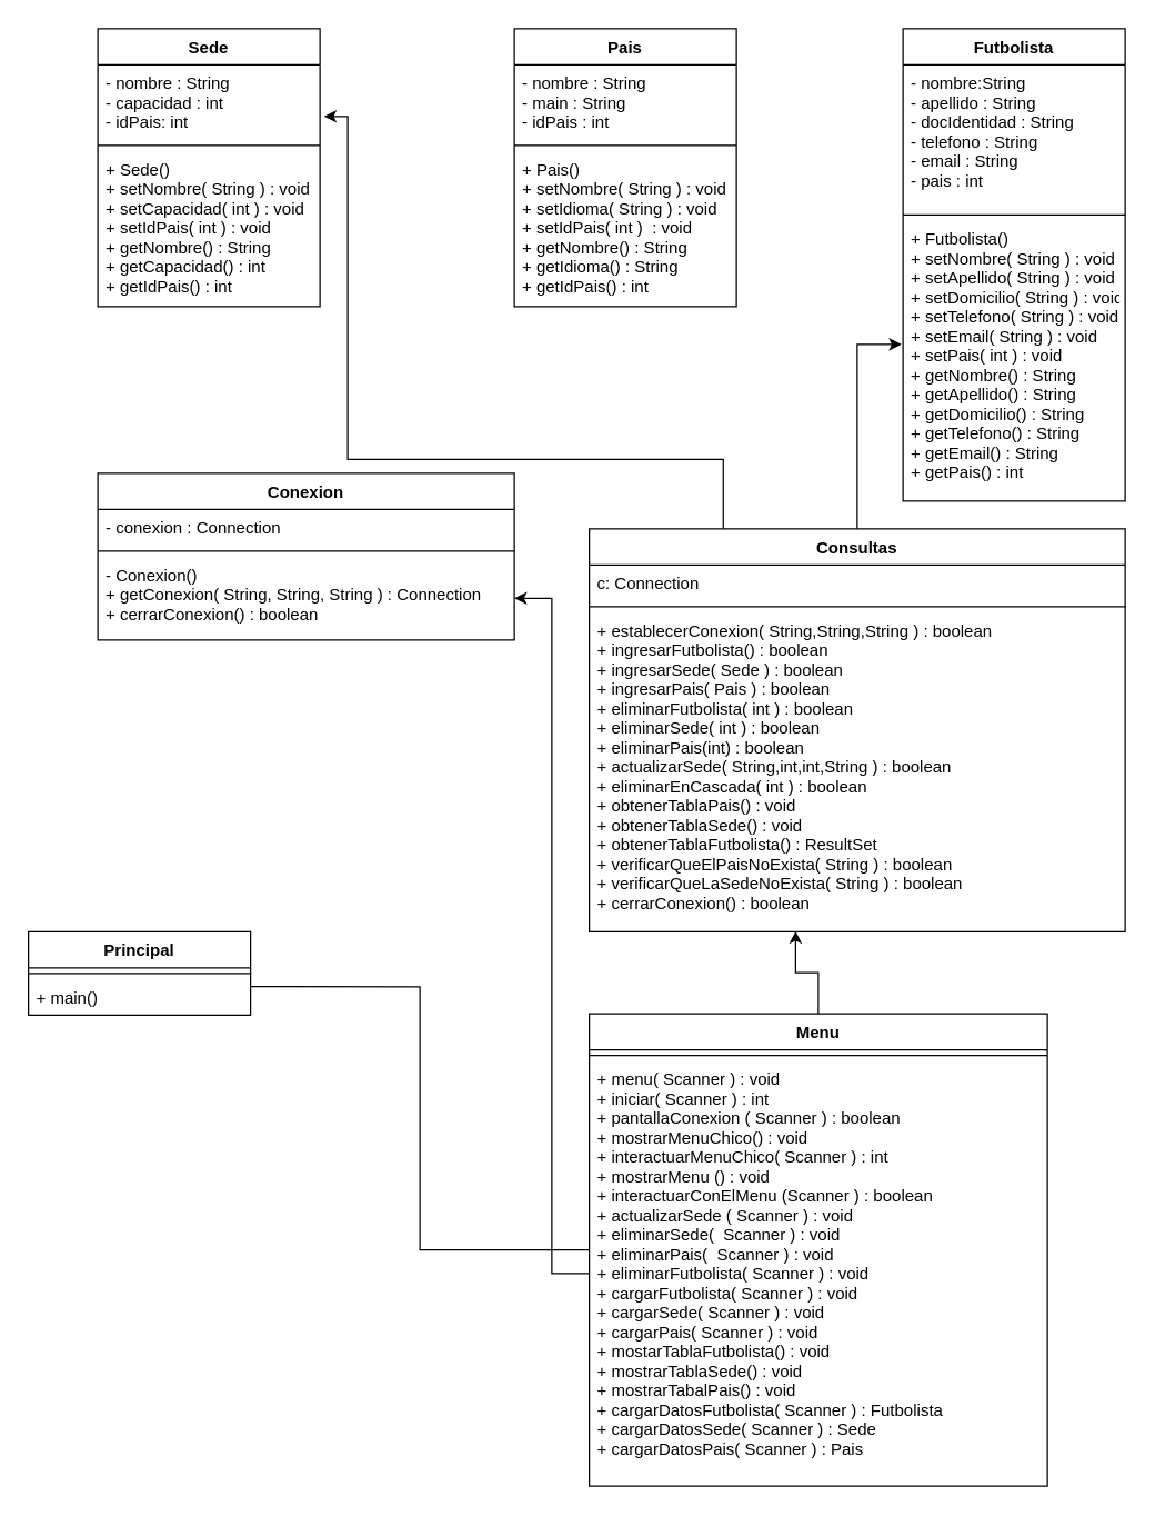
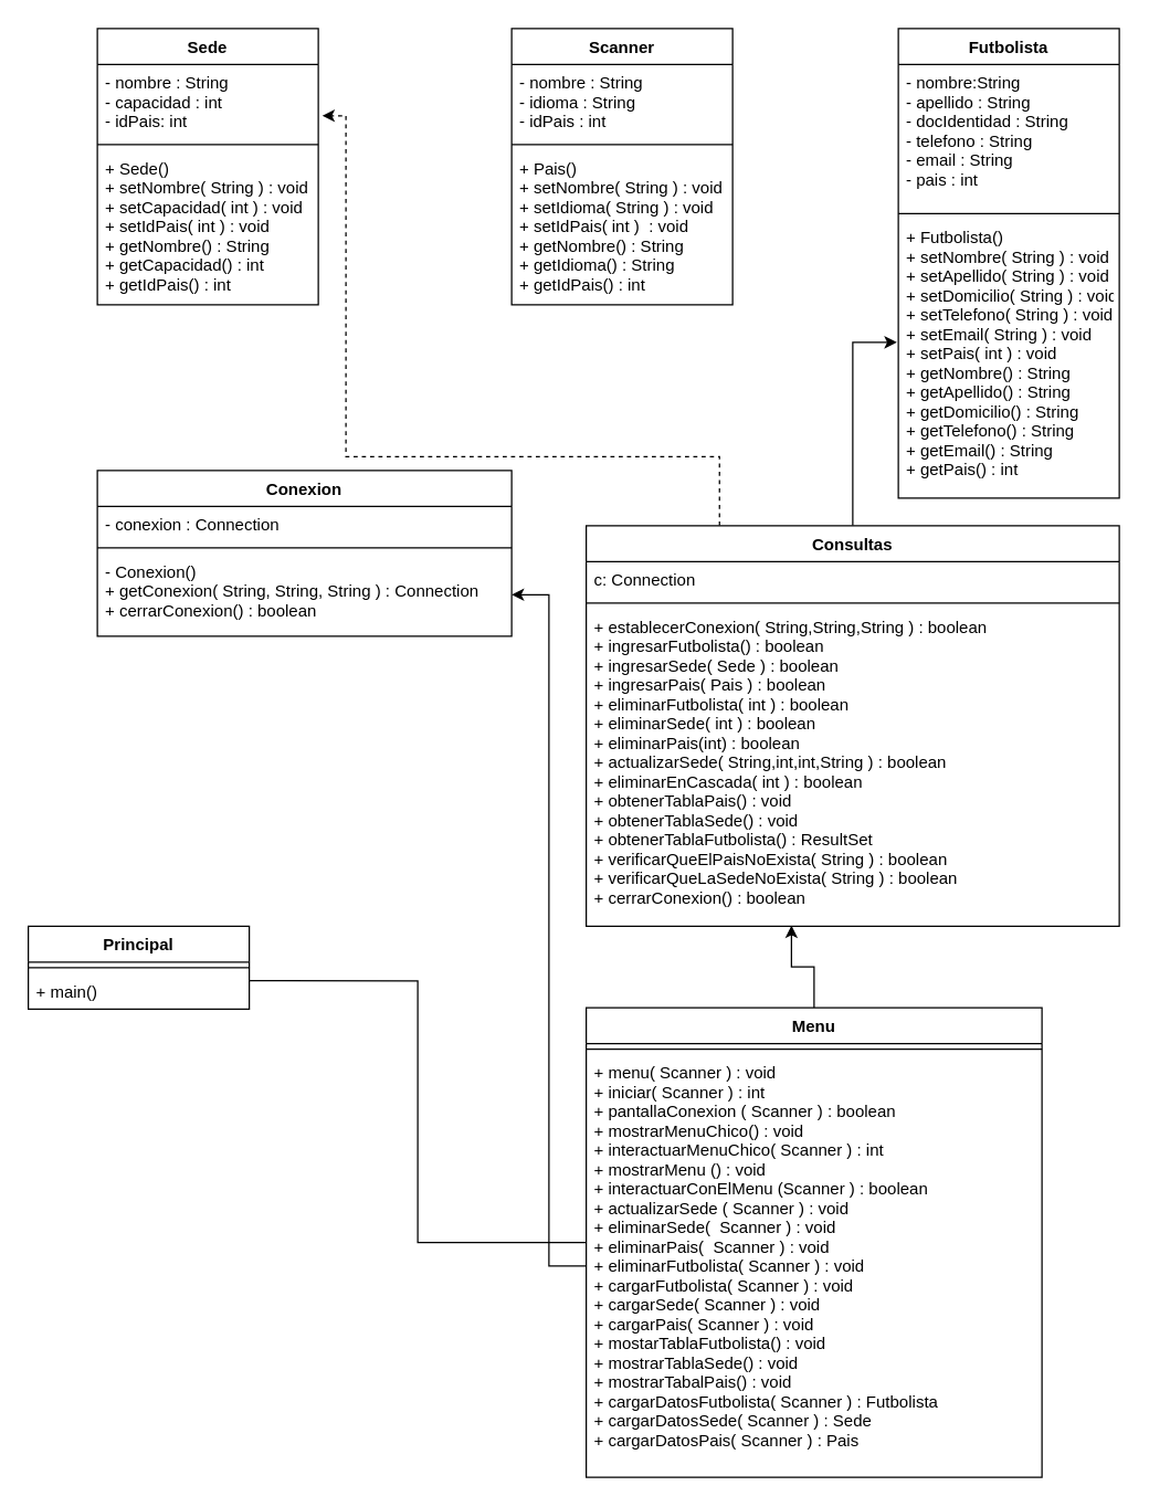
  <mxCell id="0" />
  <mxCell id="1" parent="0" />
- <mxCell id="2" value="Pais" style="swimlane;fontStyle=1;align=center;verticalAlign=top;childLayout=stackLayout;horizontal=1;startSize=26;horizontalStack=0;resizeParent=1;resizeParentMax=0;resizeLast=0;collapsible=1;marginBottom=0;" parent="1" vertex="1"><mxGeometry x="370" y="20" width="160" height="200" as="geometry" /></mxCell>
- <mxCell id="3" value="- nombre : String&#10;- main : String&#10;- idPais : int" style="text;strokeColor=none;fillColor=none;align=left;verticalAlign=top;spacingLeft=4;spacingRight=4;overflow=hidden;rotatable=0;points=[[0,0.5],[1,0.5]];portConstraint=eastwest;" parent="2" vertex="1"><mxGeometry y="26" width="160" height="54" as="geometry" /></mxCell>
+ <mxCell id="2" value="Scanner" style="swimlane;fontStyle=1;align=center;verticalAlign=top;childLayout=stackLayout;horizontal=1;startSize=26;horizontalStack=0;resizeParent=1;resizeParentMax=0;resizeLast=0;collapsible=1;marginBottom=0;" parent="1" vertex="1"><mxGeometry x="370" y="20" width="160" height="200" as="geometry" /></mxCell>
+ <mxCell id="3" value="- nombre : String&#10;- idioma : String&#10;- idPais : int" style="text;strokeColor=none;fillColor=none;align=left;verticalAlign=top;spacingLeft=4;spacingRight=4;overflow=hidden;rotatable=0;points=[[0,0.5],[1,0.5]];portConstraint=eastwest;" parent="2" vertex="1"><mxGeometry y="26" width="160" height="54" as="geometry" /></mxCell>
  <mxCell id="4" value="" style="line;strokeWidth=1;fillColor=none;align=left;verticalAlign=middle;spacingTop=-1;spacingLeft=3;spacingRight=3;rotatable=0;labelPosition=right;points=[];portConstraint=eastwest;strokeColor=inherit;" parent="2" vertex="1"><mxGeometry y="80" width="160" height="8" as="geometry" /></mxCell>
  <mxCell id="5" value="+ Pais()&#10;+ setNombre( String ) : void&#10;+ setIdioma( String ) : void&#10;+ setIdPais( int )  : void&#10;+ getNombre() : String&#10;+ getIdioma() : String&#10;+ getIdPais() : int" style="text;strokeColor=none;fillColor=none;align=left;verticalAlign=top;spacingLeft=4;spacingRight=4;overflow=hidden;rotatable=0;points=[[0,0.5],[1,0.5]];portConstraint=eastwest;" parent="2" vertex="1"><mxGeometry y="88" width="160" height="112" as="geometry" /></mxCell>
  <mxCell id="6" value="Futbolista" style="swimlane;fontStyle=1;align=center;verticalAlign=top;childLayout=stackLayout;horizontal=1;startSize=26;horizontalStack=0;resizeParent=1;resizeParentMax=0;resizeLast=0;collapsible=1;marginBottom=0;" parent="1" vertex="1"><mxGeometry x="650" y="20" width="160" height="340" as="geometry" /></mxCell>
  <mxCell id="7" value="- nombre:String&#10;- apellido : String&#10;- docIdentidad : String&#10;- telefono : String&#10;- email : String&#10;- pais : int" style="text;strokeColor=none;fillColor=none;align=left;verticalAlign=top;spacingLeft=4;spacingRight=4;overflow=hidden;rotatable=0;points=[[0,0.5],[1,0.5]];portConstraint=eastwest;" parent="6" vertex="1"><mxGeometry y="26" width="160" height="104" as="geometry" /></mxCell>
  <mxCell id="8" value="" style="line;strokeWidth=1;fillColor=none;align=left;verticalAlign=middle;spacingTop=-1;spacingLeft=3;spacingRight=3;rotatable=0;labelPosition=right;points=[];portConstraint=eastwest;strokeColor=inherit;" parent="6" vertex="1"><mxGeometry y="130" width="160" height="8" as="geometry" /></mxCell>
  <mxCell id="9" value="+ Futbolista()&#10;+ setNombre( String ) : void&#10;+ setApellido( String ) : void&#10;+ setDomicilio( String ) : void&#10;+ setTelefono( String ) : void&#10;+ setEmail( String ) : void&#10;+ setPais( int ) : void &#10;+ getNombre() : String&#10;+ getApellido() : String&#10;+ getDomicilio() : String&#10;+ getTelefono() : String&#10;+ getEmail() : String &#10;+ getPais() : int" style="text;strokeColor=none;fillColor=none;align=left;verticalAlign=top;spacingLeft=4;spacingRight=4;overflow=hidden;rotatable=0;points=[[0,0.5],[1,0.5]];portConstraint=eastwest;" parent="6" vertex="1"><mxGeometry y="138" width="160" height="202" as="geometry" /></mxCell>
  <mxCell id="10" value="Sede" style="swimlane;fontStyle=1;align=center;verticalAlign=top;childLayout=stackLayout;horizontal=1;startSize=26;horizontalStack=0;resizeParent=1;resizeParentMax=0;resizeLast=0;collapsible=1;marginBottom=0;" parent="1" vertex="1"><mxGeometry x="70" y="20" width="160" height="200" as="geometry" /></mxCell>
  <mxCell id="11" value="- nombre : String&#10;- capacidad : int&#10;- idPais: int" style="text;strokeColor=none;fillColor=none;align=left;verticalAlign=top;spacingLeft=4;spacingRight=4;overflow=hidden;rotatable=0;points=[[0,0.5],[1,0.5]];portConstraint=eastwest;" parent="10" vertex="1"><mxGeometry y="26" width="160" height="54" as="geometry" /></mxCell>
  <mxCell id="12" value="" style="line;strokeWidth=1;fillColor=none;align=left;verticalAlign=middle;spacingTop=-1;spacingLeft=3;spacingRight=3;rotatable=0;labelPosition=right;points=[];portConstraint=eastwest;strokeColor=inherit;" parent="10" vertex="1"><mxGeometry y="80" width="160" height="8" as="geometry" /></mxCell>
  <mxCell id="13" value="+ Sede()&#10;+ setNombre( String ) : void&#10;+ setCapacidad( int ) : void&#10;+ setIdPais( int ) : void&#10;+ getNombre() : String&#10;+ getCapacidad() : int&#10;+ getIdPais() : int" style="text;strokeColor=none;fillColor=none;align=left;verticalAlign=top;spacingLeft=4;spacingRight=4;overflow=hidden;rotatable=0;points=[[0,0.5],[1,0.5]];portConstraint=eastwest;" parent="10" vertex="1"><mxGeometry y="88" width="160" height="112" as="geometry" /></mxCell>
  <mxCell id="14" value="Conexion" style="swimlane;fontStyle=1;align=center;verticalAlign=top;childLayout=stackLayout;horizontal=1;startSize=26;horizontalStack=0;resizeParent=1;resizeParentMax=0;resizeLast=0;collapsible=1;marginBottom=0;" vertex="1" parent="1"><mxGeometry x="70" y="340" width="300" height="120" as="geometry" /></mxCell>
  <mxCell id="15" value="- conexion : Connection" style="text;strokeColor=none;fillColor=none;align=left;verticalAlign=top;spacingLeft=4;spacingRight=4;overflow=hidden;rotatable=0;points=[[0,0.5],[1,0.5]];portConstraint=eastwest;" vertex="1" parent="14"><mxGeometry y="26" width="300" height="26" as="geometry" /></mxCell>
  <mxCell id="16" value="" style="line;strokeWidth=1;fillColor=none;align=left;verticalAlign=middle;spacingTop=-1;spacingLeft=3;spacingRight=3;rotatable=0;labelPosition=right;points=[];portConstraint=eastwest;strokeColor=inherit;" vertex="1" parent="14"><mxGeometry y="52" width="300" height="8" as="geometry" /></mxCell>
  <mxCell id="17" value="- Conexion()&#10;+ getConexion( String, String, String ) : Connection&#10;+ cerrarConexion() : boolean&#10;" style="text;strokeColor=none;fillColor=none;align=left;verticalAlign=top;spacingLeft=4;spacingRight=4;overflow=hidden;rotatable=0;points=[[0,0.5],[1,0.5]];portConstraint=eastwest;" vertex="1" parent="14"><mxGeometry y="60" width="300" height="60" as="geometry" /></mxCell>
  <mxCell id="18" style="edgeStyle=orthogonalEdgeStyle;rounded=0;orthogonalLoop=1;jettySize=auto;html=1;exitX=0.5;exitY=0;exitDx=0;exitDy=0;entryX=-0.007;entryY=0.442;entryDx=0;entryDy=0;entryPerimeter=0;" edge="1" parent="1" source="20" target="9"><mxGeometry relative="1" as="geometry" /></mxCell>
- <mxCell id="19" style="edgeStyle=orthogonalEdgeStyle;rounded=0;orthogonalLoop=1;jettySize=auto;html=1;entryX=1.018;entryY=0.689;entryDx=0;entryDy=0;entryPerimeter=0;exitX=0.25;exitY=0;exitDx=0;exitDy=0;" edge="1" parent="1" source="20" target="11"><mxGeometry relative="1" as="geometry"><Array as="points"><mxPoint x="521" y="330" /><mxPoint x="250" y="330" /><mxPoint x="250" y="83" /></Array></mxGeometry></mxCell>
+ <mxCell id="19" style="edgeStyle=orthogonalEdgeStyle;rounded=0;orthogonalLoop=1;jettySize=auto;html=1;entryX=1.018;entryY=0.689;entryDx=0;entryDy=0;entryPerimeter=0;exitX=0.25;exitY=0;exitDx=0;exitDy=0;dashed=1;" edge="1" parent="1" source="20" target="11"><mxGeometry relative="1" as="geometry"><Array as="points"><mxPoint x="521" y="330" /><mxPoint x="250" y="330" /><mxPoint x="250" y="83" /></Array></mxGeometry></mxCell>
  <mxCell id="20" value="Consultas" style="swimlane;fontStyle=1;align=center;verticalAlign=top;childLayout=stackLayout;horizontal=1;startSize=26;horizontalStack=0;resizeParent=1;resizeParentMax=0;resizeLast=0;collapsible=1;marginBottom=0;" vertex="1" parent="1"><mxGeometry x="424" y="380" width="386" height="290" as="geometry" /></mxCell>
  <mxCell id="21" value="c: Connection" style="text;strokeColor=none;fillColor=none;align=left;verticalAlign=top;spacingLeft=4;spacingRight=4;overflow=hidden;rotatable=0;points=[[0,0.5],[1,0.5]];portConstraint=eastwest;" vertex="1" parent="20"><mxGeometry y="26" width="386" height="26" as="geometry" /></mxCell>
  <mxCell id="22" value="" style="line;strokeWidth=1;fillColor=none;align=left;verticalAlign=middle;spacingTop=-1;spacingLeft=3;spacingRight=3;rotatable=0;labelPosition=right;points=[];portConstraint=eastwest;strokeColor=inherit;" vertex="1" parent="20"><mxGeometry y="52" width="386" height="8" as="geometry" /></mxCell>
  <mxCell id="23" value="+ establecerConexion( String,String,String ) : boolean&#10;+ ingresarFutbolista() : boolean&#10;+ ingresarSede( Sede ) : boolean&#10;+ ingresarPais( Pais ) : boolean&#10;+ eliminarFutbolista( int ) : boolean&#10;+ eliminarSede( int ) : boolean&#10;+ eliminarPais(int) : boolean&#10;+ actualizarSede( String,int,int,String ) : boolean&#10;+ eliminarEnCascada( int ) : boolean &#10;+ obtenerTablaPais() : void&#10;+ obtenerTablaSede() : void&#10;+ obtenerTablaFutbolista() : ResultSet&#10;+ verificarQueElPaisNoExista( String ) : boolean&#10;+ verificarQueLaSedeNoExista( String ) : boolean&#10;+ cerrarConexion() : boolean" style="text;strokeColor=none;fillColor=none;align=left;verticalAlign=top;spacingLeft=4;spacingRight=4;overflow=hidden;rotatable=0;points=[[0,0.5],[1,0.5]];portConstraint=eastwest;" vertex="1" parent="20"><mxGeometry y="60" width="386" height="230" as="geometry" /></mxCell>
  <mxCell id="24" value="Principal" style="swimlane;fontStyle=1;align=center;verticalAlign=top;childLayout=stackLayout;horizontal=1;startSize=26;horizontalStack=0;resizeParent=1;resizeParentMax=0;resizeLast=0;collapsible=1;marginBottom=0;" vertex="1" parent="1"><mxGeometry x="20" y="670" width="160" height="60" as="geometry" /></mxCell>
  <mxCell id="25" value="" style="line;strokeWidth=1;fillColor=none;align=left;verticalAlign=middle;spacingTop=-1;spacingLeft=3;spacingRight=3;rotatable=0;labelPosition=right;points=[];portConstraint=eastwest;strokeColor=inherit;" vertex="1" parent="24"><mxGeometry y="26" width="160" height="8" as="geometry" /></mxCell>
  <mxCell id="26" value="+ main()" style="text;strokeColor=none;fillColor=none;align=left;verticalAlign=top;spacingLeft=4;spacingRight=4;overflow=hidden;rotatable=0;points=[[0,0.5],[1,0.5]];portConstraint=eastwest;" vertex="1" parent="24"><mxGeometry y="34" width="160" height="26" as="geometry" /></mxCell>
  <mxCell id="27" style="edgeStyle=orthogonalEdgeStyle;rounded=0;orthogonalLoop=1;jettySize=auto;html=1;entryX=1;entryY=0.215;entryDx=0;entryDy=0;entryPerimeter=0;endArrow=none;" edge="1" parent="1" source="29" target="26"><mxGeometry relative="1" as="geometry" /></mxCell>
  <mxCell id="28" style="edgeStyle=orthogonalEdgeStyle;rounded=0;orthogonalLoop=1;jettySize=auto;html=1;entryX=0.385;entryY=0.998;entryDx=0;entryDy=0;entryPerimeter=0;" edge="1" parent="1" source="29" target="23"><mxGeometry relative="1" as="geometry" /></mxCell>
  <mxCell id="29" value="Menu" style="swimlane;fontStyle=1;align=center;verticalAlign=top;childLayout=stackLayout;horizontal=1;startSize=26;horizontalStack=0;resizeParent=1;resizeParentMax=0;resizeLast=0;collapsible=1;marginBottom=0;" vertex="1" parent="1"><mxGeometry x="424" y="729" width="330" height="340" as="geometry" /></mxCell>
  <mxCell id="30" value="" style="line;strokeWidth=1;fillColor=none;align=left;verticalAlign=middle;spacingTop=-1;spacingLeft=3;spacingRight=3;rotatable=0;labelPosition=right;points=[];portConstraint=eastwest;strokeColor=inherit;" vertex="1" parent="29"><mxGeometry y="26" width="330" height="8" as="geometry" /></mxCell>
  <mxCell id="31" value="+ menu( Scanner ) : void&#10;+ iniciar( Scanner ) : int&#10;+ pantallaConexion ( Scanner ) : boolean &#10;+ mostrarMenuChico() : void &#10;+ interactuarMenuChico( Scanner ) : int&#10;+ mostrarMenu () : void&#10;+ interactuarConElMenu (Scanner ) : boolean&#10;+ actualizarSede ( Scanner ) : void&#10;+ eliminarSede(  Scanner ) : void&#10;+ eliminarPais(  Scanner ) : void&#10;+ eliminarFutbolista( Scanner ) : void&#10;+ cargarFutbolista( Scanner ) : void&#10;+ cargarSede( Scanner ) : void&#10;+ cargarPais( Scanner ) : void&#10;+ mostarTablaFutbolista() : void&#10;+ mostrarTablaSede() : void&#10;+ mostrarTabalPais() : void&#10;+ cargarDatosFutbolista( Scanner ) : Futbolista&#10;+ cargarDatosSede( Scanner ) : Sede&#10;+ cargarDatosPais( Scanner ) : Pais" style="text;strokeColor=none;fillColor=none;align=left;verticalAlign=top;spacingLeft=4;spacingRight=4;overflow=hidden;rotatable=0;points=[[0,0.5],[1,0.5]];portConstraint=eastwest;" vertex="1" parent="29"><mxGeometry y="34" width="330" height="306" as="geometry" /></mxCell>
  <mxCell id="32" style="edgeStyle=orthogonalEdgeStyle;rounded=0;orthogonalLoop=1;jettySize=auto;html=1;exitX=0;exitY=0.5;exitDx=0;exitDy=0;entryX=1;entryY=0.5;entryDx=0;entryDy=0;" edge="1" parent="1" source="31" target="17"><mxGeometry relative="1" as="geometry" /></mxCell>
